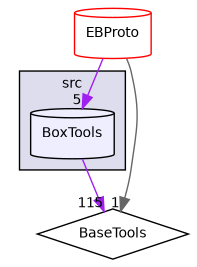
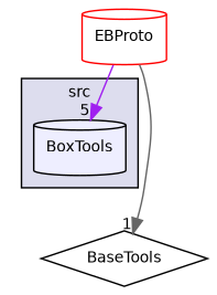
  digraph {
    compound=true
    node [fontname=Helvetica fontsize=10 shape=cylinder style=filled]
    edge [color=purple labeldistance=1.5 labelfontname=Helvetica labelfontsize=10]
    n1 [fillcolor="#eeeeff" label=BoxTools pencolor=black]
    n2 [label=BaseTools shape=diamond style=""]
    n3 [color=red fillcolor=white label=EBProto]
    subgraph cluster_1 {
      bgcolor="#ddddee"
      fontname=Helvetica
      fontsize=10
      label=src
      pencolor=black
      n1
    }
-   n1 -> n2 [headlabel=115]
    n3 -> n1 [headlabel=5]
    n3 -> n2 [color=gray40 headlabel=1]
  }
